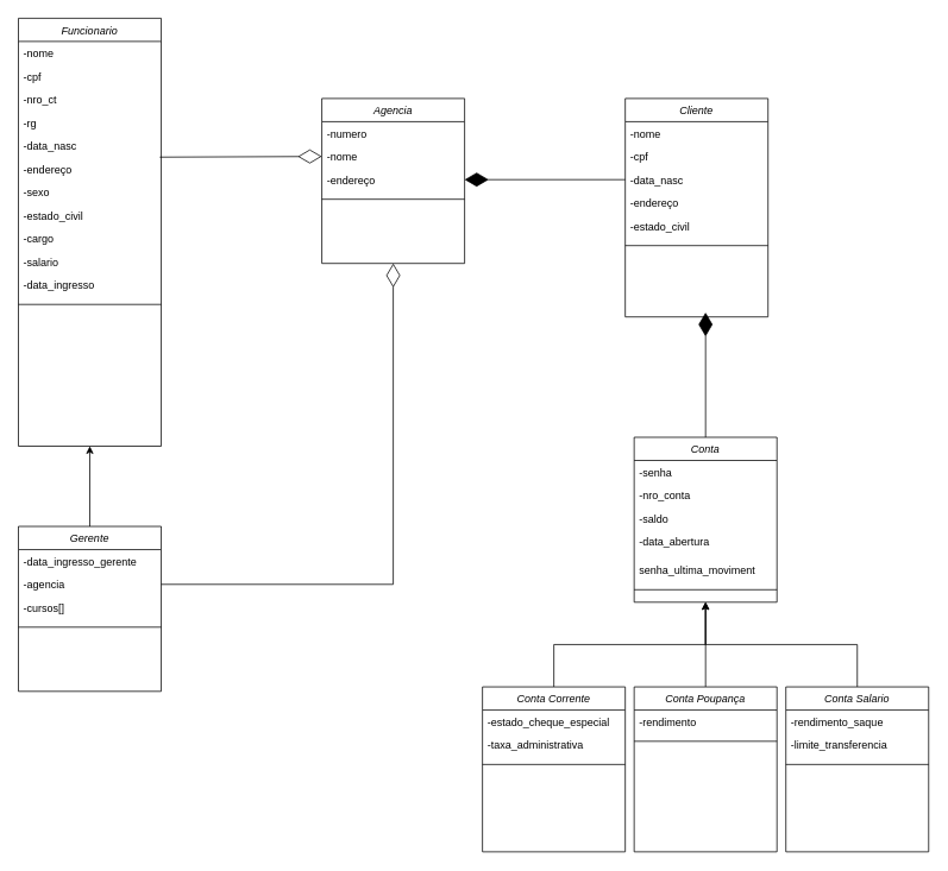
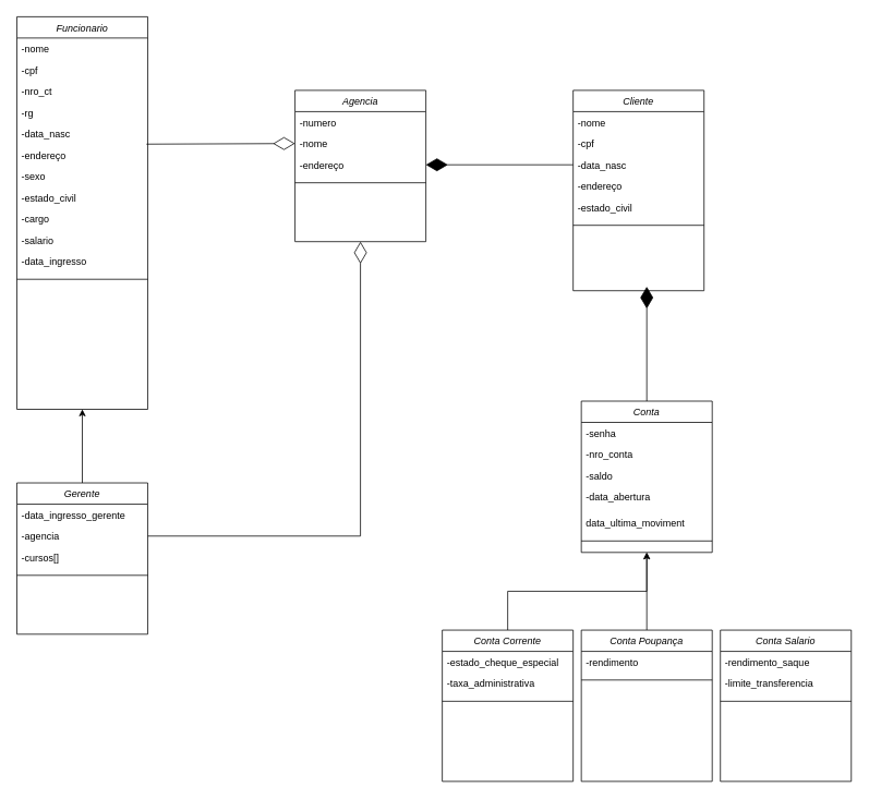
  <mxCell id="0" />
  <mxCell id="1" parent="0" />
  <mxCell id="2" value="Funcionario" style="swimlane;fontStyle=2;align=center;verticalAlign=top;childLayout=stackLayout;horizontal=1;startSize=26;horizontalStack=0;resizeParent=1;resizeLast=0;collapsible=1;marginBottom=0;rounded=0;shadow=0;strokeWidth=1;" parent="1" vertex="1"><mxGeometry x="20" y="20" width="160" height="480" as="geometry"><mxRectangle x="230" y="140" width="160" height="26" as="alternateBounds" /></mxGeometry></mxCell>
  <mxCell id="3" value="-nome" style="text;align=left;verticalAlign=top;spacingLeft=4;spacingRight=4;overflow=hidden;rotatable=0;points=[[0,0.5],[1,0.5]];portConstraint=eastwest;" parent="2" vertex="1"><mxGeometry y="26" width="160" height="26" as="geometry" /></mxCell>
  <mxCell id="4" value="-cpf" style="text;align=left;verticalAlign=top;spacingLeft=4;spacingRight=4;overflow=hidden;rotatable=0;points=[[0,0.5],[1,0.5]];portConstraint=eastwest;rounded=0;shadow=0;html=0;" parent="2" vertex="1"><mxGeometry y="52" width="160" height="26" as="geometry" /></mxCell>
  <mxCell id="5" value="-nro_ct" style="text;align=left;verticalAlign=top;spacingLeft=4;spacingRight=4;overflow=hidden;rotatable=0;points=[[0,0.5],[1,0.5]];portConstraint=eastwest;rounded=0;shadow=0;html=0;" parent="2" vertex="1"><mxGeometry y="78" width="160" height="26" as="geometry" /></mxCell>
  <mxCell id="6" value="-rg" style="text;align=left;verticalAlign=top;spacingLeft=4;spacingRight=4;overflow=hidden;rotatable=0;points=[[0,0.5],[1,0.5]];portConstraint=eastwest;rounded=0;shadow=0;html=0;" vertex="1" parent="2"><mxGeometry y="104" width="160" height="26" as="geometry" /></mxCell>
  <mxCell id="7" value="-data_nasc" style="text;align=left;verticalAlign=top;spacingLeft=4;spacingRight=4;overflow=hidden;rotatable=0;points=[[0,0.5],[1,0.5]];portConstraint=eastwest;rounded=0;shadow=0;html=0;" vertex="1" parent="2"><mxGeometry y="130" width="160" height="26" as="geometry" /></mxCell>
  <mxCell id="8" value="-endereço" style="text;align=left;verticalAlign=top;spacingLeft=4;spacingRight=4;overflow=hidden;rotatable=0;points=[[0,0.5],[1,0.5]];portConstraint=eastwest;rounded=0;shadow=0;html=0;" vertex="1" parent="2"><mxGeometry y="156" width="160" height="26" as="geometry" /></mxCell>
  <mxCell id="9" value="-sexo" style="text;align=left;verticalAlign=top;spacingLeft=4;spacingRight=4;overflow=hidden;rotatable=0;points=[[0,0.5],[1,0.5]];portConstraint=eastwest;rounded=0;shadow=0;html=0;" vertex="1" parent="2"><mxGeometry y="182" width="160" height="26" as="geometry" /></mxCell>
  <mxCell id="10" value="-estado_civil&#10;" style="text;align=left;verticalAlign=top;spacingLeft=4;spacingRight=4;overflow=hidden;rotatable=0;points=[[0,0.5],[1,0.5]];portConstraint=eastwest;rounded=0;shadow=0;html=0;" vertex="1" parent="2"><mxGeometry y="208" width="160" height="26" as="geometry" /></mxCell>
  <mxCell id="11" value="-cargo" style="text;align=left;verticalAlign=top;spacingLeft=4;spacingRight=4;overflow=hidden;rotatable=0;points=[[0,0.5],[1,0.5]];portConstraint=eastwest;rounded=0;shadow=0;html=0;" vertex="1" parent="2"><mxGeometry y="234" width="160" height="26" as="geometry" /></mxCell>
  <mxCell id="12" value="-salario" style="text;align=left;verticalAlign=top;spacingLeft=4;spacingRight=4;overflow=hidden;rotatable=0;points=[[0,0.5],[1,0.5]];portConstraint=eastwest;rounded=0;shadow=0;html=0;" vertex="1" parent="2"><mxGeometry y="260" width="160" height="26" as="geometry" /></mxCell>
  <mxCell id="13" value="-data_ingresso" style="text;align=left;verticalAlign=top;spacingLeft=4;spacingRight=4;overflow=hidden;rotatable=0;points=[[0,0.5],[1,0.5]];portConstraint=eastwest;rounded=0;shadow=0;html=0;" vertex="1" parent="2"><mxGeometry y="286" width="160" height="26" as="geometry" /></mxCell>
  <mxCell id="14" value="" style="line;html=1;strokeWidth=1;align=left;verticalAlign=middle;spacingTop=-1;spacingLeft=3;spacingRight=3;rotatable=0;labelPosition=right;points=[];portConstraint=eastwest;" parent="2" vertex="1"><mxGeometry y="312" width="160" height="18" as="geometry" /></mxCell>
  <mxCell id="15" style="edgeStyle=orthogonalEdgeStyle;rounded=0;orthogonalLoop=1;jettySize=auto;html=1;exitX=0.5;exitY=0;exitDx=0;exitDy=0;entryX=0.5;entryY=1;entryDx=0;entryDy=0;" edge="1" parent="1" source="16" target="2"><mxGeometry relative="1" as="geometry" /></mxCell>
  <mxCell id="16" value="Gerente&#10;" style="swimlane;fontStyle=2;align=center;verticalAlign=top;childLayout=stackLayout;horizontal=1;startSize=26;horizontalStack=0;resizeParent=1;resizeLast=0;collapsible=1;marginBottom=0;rounded=0;shadow=0;strokeWidth=1;" vertex="1" parent="1"><mxGeometry x="20" y="590" width="160" height="185" as="geometry"><mxRectangle x="230" y="140" width="160" height="26" as="alternateBounds" /></mxGeometry></mxCell>
  <mxCell id="17" value="-data_ingresso_gerente" style="text;align=left;verticalAlign=top;spacingLeft=4;spacingRight=4;overflow=hidden;rotatable=0;points=[[0,0.5],[1,0.5]];portConstraint=eastwest;" vertex="1" parent="16"><mxGeometry y="26" width="160" height="26" as="geometry" /></mxCell>
  <mxCell id="18" value="-agencia" style="text;align=left;verticalAlign=top;spacingLeft=4;spacingRight=4;overflow=hidden;rotatable=0;points=[[0,0.5],[1,0.5]];portConstraint=eastwest;rounded=0;shadow=0;html=0;" vertex="1" parent="16"><mxGeometry y="52" width="160" height="26" as="geometry" /></mxCell>
  <mxCell id="19" value="-cursos[]" style="text;align=left;verticalAlign=top;spacingLeft=4;spacingRight=4;overflow=hidden;rotatable=0;points=[[0,0.5],[1,0.5]];portConstraint=eastwest;rounded=0;shadow=0;html=0;" vertex="1" parent="16"><mxGeometry y="78" width="160" height="26" as="geometry" /></mxCell>
  <mxCell id="20" value="" style="line;html=1;strokeWidth=1;align=left;verticalAlign=middle;spacingTop=-1;spacingLeft=3;spacingRight=3;rotatable=0;labelPosition=right;points=[];portConstraint=eastwest;" vertex="1" parent="16"><mxGeometry y="104" width="160" height="18" as="geometry" /></mxCell>
  <mxCell id="21" value="Conta" style="swimlane;fontStyle=2;align=center;verticalAlign=top;childLayout=stackLayout;horizontal=1;startSize=26;horizontalStack=0;resizeParent=1;resizeLast=0;collapsible=1;marginBottom=0;rounded=0;shadow=0;strokeWidth=1;" vertex="1" parent="1"><mxGeometry x="710" y="490" width="160" height="185" as="geometry"><mxRectangle x="230" y="140" width="160" height="26" as="alternateBounds" /></mxGeometry></mxCell>
  <mxCell id="22" value="-senha&#10;" style="text;align=left;verticalAlign=top;spacingLeft=4;spacingRight=4;overflow=hidden;rotatable=0;points=[[0,0.5],[1,0.5]];portConstraint=eastwest;" vertex="1" parent="21"><mxGeometry y="26" width="160" height="26" as="geometry" /></mxCell>
  <mxCell id="23" value="-nro_conta" style="text;align=left;verticalAlign=top;spacingLeft=4;spacingRight=4;overflow=hidden;rotatable=0;points=[[0,0.5],[1,0.5]];portConstraint=eastwest;" vertex="1" parent="21"><mxGeometry y="52" width="160" height="26" as="geometry" /></mxCell>
  <mxCell id="24" value="-saldo" style="text;align=left;verticalAlign=top;spacingLeft=4;spacingRight=4;overflow=hidden;rotatable=0;points=[[0,0.5],[1,0.5]];portConstraint=eastwest;rounded=0;shadow=0;html=0;" vertex="1" parent="21"><mxGeometry y="78" width="160" height="26" as="geometry" /></mxCell>
  <mxCell id="25" value="-data_abertura" style="text;align=left;verticalAlign=top;spacingLeft=4;spacingRight=4;overflow=hidden;rotatable=0;points=[[0,0.5],[1,0.5]];portConstraint=eastwest;rounded=0;shadow=0;html=0;" vertex="1" parent="21"><mxGeometry y="104" width="160" height="32" as="geometry" /></mxCell>
- <mxCell id="26" value="senha_ultima_moviment" style="text;align=left;verticalAlign=top;spacingLeft=4;spacingRight=4;overflow=hidden;rotatable=0;points=[[0,0.5],[1,0.5]];portConstraint=eastwest;rounded=0;shadow=0;html=0;" vertex="1" parent="21"><mxGeometry y="136" width="160" height="26" as="geometry" /></mxCell>
+ <mxCell id="26" value="data_ultima_moviment" style="text;align=left;verticalAlign=top;spacingLeft=4;spacingRight=4;overflow=hidden;rotatable=0;points=[[0,0.5],[1,0.5]];portConstraint=eastwest;rounded=0;shadow=0;html=0;" vertex="1" parent="21"><mxGeometry y="136" width="160" height="26" as="geometry" /></mxCell>
  <mxCell id="27" value="" style="line;html=1;strokeWidth=1;align=left;verticalAlign=middle;spacingTop=-1;spacingLeft=3;spacingRight=3;rotatable=0;labelPosition=right;points=[];portConstraint=eastwest;" vertex="1" parent="21"><mxGeometry y="162" width="160" height="18" as="geometry" /></mxCell>
  <mxCell id="28" style="edgeStyle=orthogonalEdgeStyle;rounded=0;orthogonalLoop=1;jettySize=auto;html=1;exitX=0.5;exitY=0;exitDx=0;exitDy=0;entryX=0.5;entryY=1;entryDx=0;entryDy=0;endArrow=open;" edge="1" parent="1" source="29" target="21"><mxGeometry relative="1" as="geometry" /></mxCell>
  <mxCell id="29" value="Conta Corrente&#10;" style="swimlane;fontStyle=2;align=center;verticalAlign=top;childLayout=stackLayout;horizontal=1;startSize=26;horizontalStack=0;resizeParent=1;resizeLast=0;collapsible=1;marginBottom=0;rounded=0;shadow=0;strokeWidth=1;" vertex="1" parent="1"><mxGeometry x="540" y="770" width="160" height="185" as="geometry"><mxRectangle x="230" y="140" width="160" height="26" as="alternateBounds" /></mxGeometry></mxCell>
  <mxCell id="30" value="-estado_cheque_especial" style="text;align=left;verticalAlign=top;spacingLeft=4;spacingRight=4;overflow=hidden;rotatable=0;points=[[0,0.5],[1,0.5]];portConstraint=eastwest;" vertex="1" parent="29"><mxGeometry y="26" width="160" height="26" as="geometry" /></mxCell>
  <mxCell id="31" value="-taxa_administrativa" style="text;align=left;verticalAlign=top;spacingLeft=4;spacingRight=4;overflow=hidden;rotatable=0;points=[[0,0.5],[1,0.5]];portConstraint=eastwest;rounded=0;shadow=0;html=0;" vertex="1" parent="29"><mxGeometry y="52" width="160" height="26" as="geometry" /></mxCell>
  <mxCell id="32" value="" style="line;html=1;strokeWidth=1;align=left;verticalAlign=middle;spacingTop=-1;spacingLeft=3;spacingRight=3;rotatable=0;labelPosition=right;points=[];portConstraint=eastwest;" vertex="1" parent="29"><mxGeometry y="78" width="160" height="18" as="geometry" /></mxCell>
  <mxCell id="33" style="edgeStyle=orthogonalEdgeStyle;rounded=0;orthogonalLoop=1;jettySize=auto;html=1;exitX=0.5;exitY=0;exitDx=0;exitDy=0;entryX=0.5;entryY=1;entryDx=0;entryDy=0;" edge="1" parent="1" source="34" target="21"><mxGeometry relative="1" as="geometry" /></mxCell>
  <mxCell id="34" value="Conta Poupança&#10;" style="swimlane;fontStyle=2;align=center;verticalAlign=top;childLayout=stackLayout;horizontal=1;startSize=26;horizontalStack=0;resizeParent=1;resizeLast=0;collapsible=1;marginBottom=0;rounded=0;shadow=0;strokeWidth=1;" vertex="1" parent="1"><mxGeometry x="710" y="770" width="160" height="185" as="geometry"><mxRectangle x="230" y="140" width="160" height="26" as="alternateBounds" /></mxGeometry></mxCell>
  <mxCell id="35" value="-rendimento" style="text;align=left;verticalAlign=top;spacingLeft=4;spacingRight=4;overflow=hidden;rotatable=0;points=[[0,0.5],[1,0.5]];portConstraint=eastwest;" vertex="1" parent="34"><mxGeometry y="26" width="160" height="26" as="geometry" /></mxCell>
  <mxCell id="36" value="" style="line;html=1;strokeWidth=1;align=left;verticalAlign=middle;spacingTop=-1;spacingLeft=3;spacingRight=3;rotatable=0;labelPosition=right;points=[];portConstraint=eastwest;" vertex="1" parent="34"><mxGeometry y="52" width="160" height="18" as="geometry" /></mxCell>
- <mxCell id="37" style="edgeStyle=orthogonalEdgeStyle;rounded=0;orthogonalLoop=1;jettySize=auto;html=1;exitX=0.5;exitY=0;exitDx=0;exitDy=0;entryX=0.5;entryY=1;entryDx=0;entryDy=0;" edge="1" parent="1" source="38" target="21"><mxGeometry relative="1" as="geometry" /></mxCell>
  <mxCell id="38" value="Conta Salario" style="swimlane;fontStyle=2;align=center;verticalAlign=top;childLayout=stackLayout;horizontal=1;startSize=26;horizontalStack=0;resizeParent=1;resizeLast=0;collapsible=1;marginBottom=0;rounded=0;shadow=0;strokeWidth=1;" vertex="1" parent="1"><mxGeometry x="880" y="770" width="160" height="185" as="geometry"><mxRectangle x="230" y="140" width="160" height="26" as="alternateBounds" /></mxGeometry></mxCell>
  <mxCell id="39" value="-rendimento_saque" style="text;align=left;verticalAlign=top;spacingLeft=4;spacingRight=4;overflow=hidden;rotatable=0;points=[[0,0.5],[1,0.5]];portConstraint=eastwest;" vertex="1" parent="38"><mxGeometry y="26" width="160" height="26" as="geometry" /></mxCell>
  <mxCell id="40" value="-limite_transferencia" style="text;align=left;verticalAlign=top;spacingLeft=4;spacingRight=4;overflow=hidden;rotatable=0;points=[[0,0.5],[1,0.5]];portConstraint=eastwest;rounded=0;shadow=0;html=0;" vertex="1" parent="38"><mxGeometry y="52" width="160" height="26" as="geometry" /></mxCell>
  <mxCell id="41" value="" style="line;html=1;strokeWidth=1;align=left;verticalAlign=middle;spacingTop=-1;spacingLeft=3;spacingRight=3;rotatable=0;labelPosition=right;points=[];portConstraint=eastwest;" vertex="1" parent="38"><mxGeometry y="78" width="160" height="18" as="geometry" /></mxCell>
  <mxCell id="42" value="Cliente" style="swimlane;fontStyle=2;align=center;verticalAlign=top;childLayout=stackLayout;horizontal=1;startSize=26;horizontalStack=0;resizeParent=1;resizeLast=0;collapsible=1;marginBottom=0;rounded=0;shadow=0;strokeWidth=1;" vertex="1" parent="1"><mxGeometry x="700" y="110" width="160" height="245" as="geometry"><mxRectangle x="230" y="140" width="160" height="26" as="alternateBounds" /></mxGeometry></mxCell>
  <mxCell id="43" value="-nome" style="text;align=left;verticalAlign=top;spacingLeft=4;spacingRight=4;overflow=hidden;rotatable=0;points=[[0,0.5],[1,0.5]];portConstraint=eastwest;" vertex="1" parent="42"><mxGeometry y="26" width="160" height="26" as="geometry" /></mxCell>
  <mxCell id="44" value="-cpf" style="text;align=left;verticalAlign=top;spacingLeft=4;spacingRight=4;overflow=hidden;rotatable=0;points=[[0,0.5],[1,0.5]];portConstraint=eastwest;rounded=0;shadow=0;html=0;" vertex="1" parent="42"><mxGeometry y="52" width="160" height="26" as="geometry" /></mxCell>
  <mxCell id="45" value="-data_nasc" style="text;align=left;verticalAlign=top;spacingLeft=4;spacingRight=4;overflow=hidden;rotatable=0;points=[[0,0.5],[1,0.5]];portConstraint=eastwest;rounded=0;shadow=0;html=0;" vertex="1" parent="42"><mxGeometry y="78" width="160" height="26" as="geometry" /></mxCell>
  <mxCell id="46" value="-endereço" style="text;align=left;verticalAlign=top;spacingLeft=4;spacingRight=4;overflow=hidden;rotatable=0;points=[[0,0.5],[1,0.5]];portConstraint=eastwest;rounded=0;shadow=0;html=0;" vertex="1" parent="42"><mxGeometry y="104" width="160" height="26" as="geometry" /></mxCell>
  <mxCell id="47" value="-estado_civil&#10;" style="text;align=left;verticalAlign=top;spacingLeft=4;spacingRight=4;overflow=hidden;rotatable=0;points=[[0,0.5],[1,0.5]];portConstraint=eastwest;rounded=0;shadow=0;html=0;" vertex="1" parent="42"><mxGeometry y="130" width="160" height="26" as="geometry" /></mxCell>
  <mxCell id="48" value="" style="line;html=1;strokeWidth=1;align=left;verticalAlign=middle;spacingTop=-1;spacingLeft=3;spacingRight=3;rotatable=0;labelPosition=right;points=[];portConstraint=eastwest;" vertex="1" parent="42"><mxGeometry y="156" width="160" height="18" as="geometry" /></mxCell>
  <mxCell id="49" value="Agencia" style="swimlane;fontStyle=2;align=center;verticalAlign=top;childLayout=stackLayout;horizontal=1;startSize=26;horizontalStack=0;resizeParent=1;resizeLast=0;collapsible=1;marginBottom=0;rounded=0;shadow=0;strokeWidth=1;" vertex="1" parent="1"><mxGeometry x="360" y="110" width="160" height="185" as="geometry"><mxRectangle x="230" y="140" width="160" height="26" as="alternateBounds" /></mxGeometry></mxCell>
  <mxCell id="50" value="-numero" style="text;align=left;verticalAlign=top;spacingLeft=4;spacingRight=4;overflow=hidden;rotatable=0;points=[[0,0.5],[1,0.5]];portConstraint=eastwest;" vertex="1" parent="49"><mxGeometry y="26" width="160" height="26" as="geometry" /></mxCell>
  <mxCell id="51" value="-nome" style="text;align=left;verticalAlign=top;spacingLeft=4;spacingRight=4;overflow=hidden;rotatable=0;points=[[0,0.5],[1,0.5]];portConstraint=eastwest;" vertex="1" parent="49"><mxGeometry y="52" width="160" height="26" as="geometry" /></mxCell>
  <mxCell id="52" value="-endereço" style="text;align=left;verticalAlign=top;spacingLeft=4;spacingRight=4;overflow=hidden;rotatable=0;points=[[0,0.5],[1,0.5]];portConstraint=eastwest;rounded=0;shadow=0;html=0;" vertex="1" parent="49"><mxGeometry y="78" width="160" height="26" as="geometry" /></mxCell>
  <mxCell id="53" value="" style="line;html=1;strokeWidth=1;align=left;verticalAlign=middle;spacingTop=-1;spacingLeft=3;spacingRight=3;rotatable=0;labelPosition=right;points=[];portConstraint=eastwest;" vertex="1" parent="49"><mxGeometry y="104" width="160" height="18" as="geometry" /></mxCell>
  <mxCell id="54" value="" style="endArrow=diamondThin;endFill=0;endSize=24;html=1;rounded=0;entryX=0.5;entryY=1;entryDx=0;entryDy=0;exitX=1;exitY=0.5;exitDx=0;exitDy=0;" edge="1" parent="1" source="18" target="49"><mxGeometry width="160" relative="1" as="geometry"><mxPoint x="-290" y="660" as="sourcePoint" /><mxPoint x="10" y="620" as="targetPoint" /><Array as="points"><mxPoint x="440" y="655" /></Array></mxGeometry></mxCell>
  <mxCell id="55" value="" style="endArrow=diamondThin;endFill=0;endSize=24;html=1;rounded=0;entryX=0;entryY=0.5;entryDx=0;entryDy=0;exitX=0.99;exitY=0.991;exitDx=0;exitDy=0;exitPerimeter=0;" edge="1" parent="1" source="7" target="51"><mxGeometry width="160" relative="1" as="geometry"><mxPoint x="-150" y="300" as="sourcePoint" /><mxPoint x="10" y="300" as="targetPoint" /><Array as="points" /></mxGeometry></mxCell>
  <mxCell id="56" value="" style="endArrow=diamondThin;endFill=1;endSize=24;html=1;rounded=0;exitX=0;exitY=0.5;exitDx=0;exitDy=0;entryX=1;entryY=0.5;entryDx=0;entryDy=0;" edge="1" parent="1" source="45" target="52"><mxGeometry width="160" relative="1" as="geometry"><mxPoint x="670" y="240" as="sourcePoint" /><mxPoint x="518" y="190" as="targetPoint" /></mxGeometry></mxCell>
  <mxCell id="57" value="" style="endArrow=diamondThin;endFill=1;endSize=24;html=1;rounded=0;exitX=0.5;exitY=0;exitDx=0;exitDy=0;" edge="1" parent="1" source="21"><mxGeometry width="160" relative="1" as="geometry"><mxPoint x="590" y="410" as="sourcePoint" /><mxPoint x="790" y="350" as="targetPoint" /></mxGeometry></mxCell>
